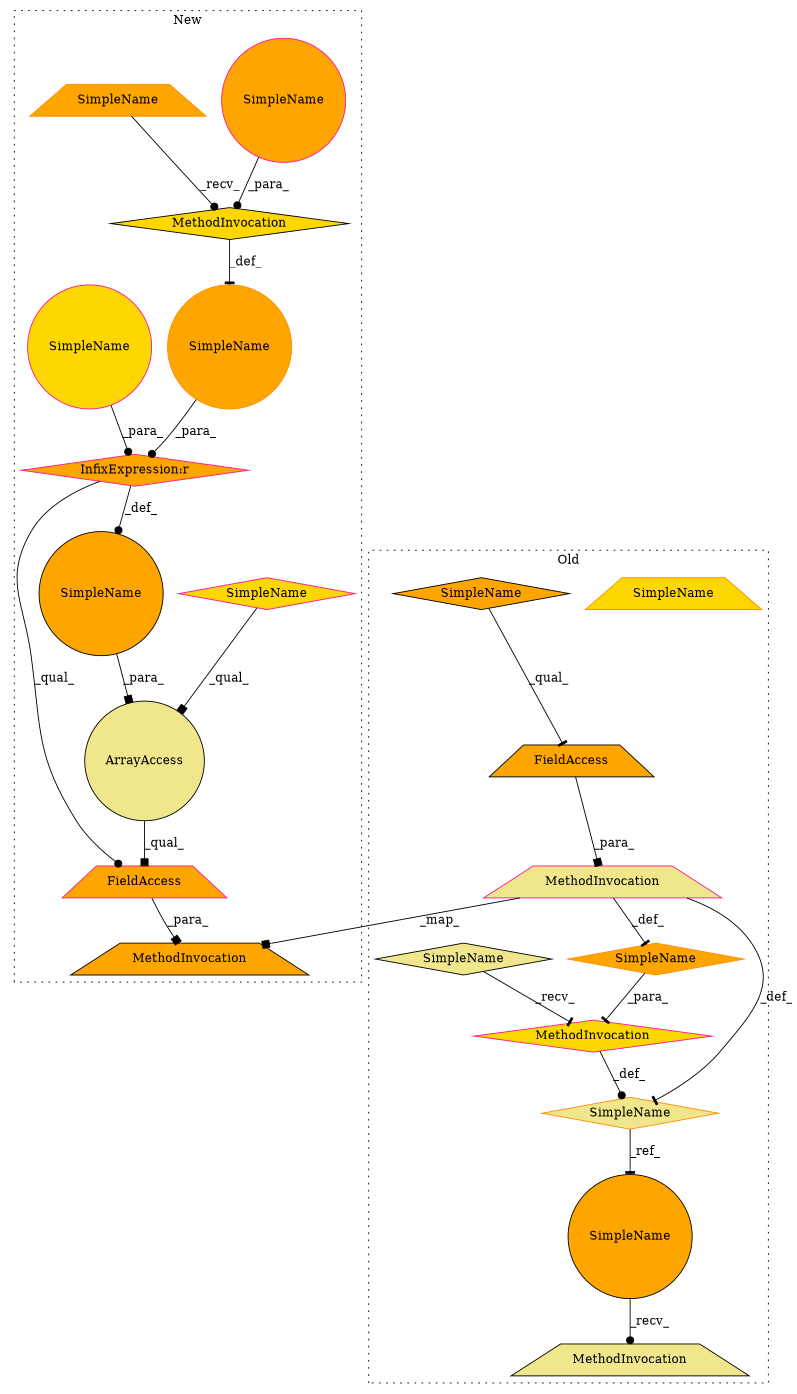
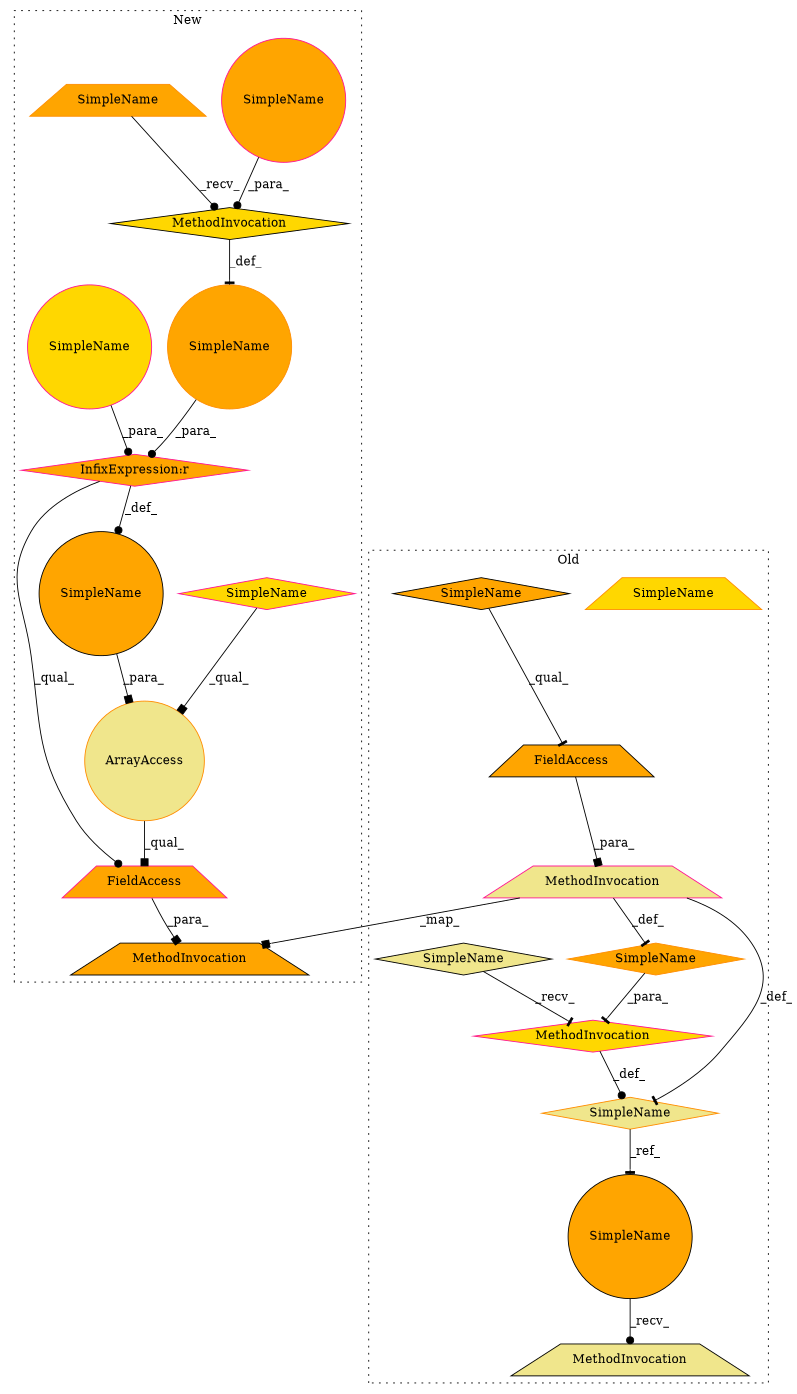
  digraph {
    node [a=42 l=12 shape=diamond style=filled fillcolor=orange color=black]
    edge [arrowhead=dot]
    n1 [a=22 l=18 label=FieldAccess s=791 shape=trapezium]
    n2 [a=32 l="8,1" label=MethodInvocation s="758,810" fillcolor=gold color=deeppink]
    n3 [a=32 l="12,1" label=MethodInvocation s="779,809" shape=trapezium fillcolor=khaki color=deeppink]
    n4 [a=32 l=8 label=MethodInvocation s=839 shape=trapezium fillcolor=khaki]
    n5 [label=SimpleName s=791 shape=trapezium fillcolor=gold color=darkorange]
    n6 [label=SimpleName color=darkorange l=""]
    n7 [label=SimpleName s=732 fillcolor=khaki color=darkorange]
    n8 [label=SimpleName s=791]
    n9 [label=SimpleName s=745 fillcolor=khaki]
    n10 [label=SimpleName s=826 shape=circle]
-   n11 [a=2 l="13,1" label=ArrayAccess s="759,813" shape=circle fillcolor=khaki]
+   n11 [a=2 l="13,1" label=ArrayAccess s="759,813" shape=circle fillcolor=khaki color=darkorange]
    n12 [a=22 l=61 label=FieldAccess s=759 shape=trapezium color=deeppink]
    n13 [a=32 l="4,1" label=MethodInvocation s="795,811" fillcolor=gold]
    n14 [a=32 l="7,1" label=MethodInvocation s="752,820" shape=trapezium]
    n15 [label=SimpleName shape=circle l=""]
    n16 [label=SimpleName s=799 shape=circle color=deeppink]
    n17 [l=5 label=SimpleName s=789 shape=trapezium color=darkorange]
    n18 [label=SimpleName s=759 fillcolor=gold color=deeppink]
    n19 [label=SimpleName shape=circle color=darkorange l=""]
    n20 [label=SimpleName s=773 shape=circle fillcolor=gold color=deeppink]
    n21 [a=27 l=4 label="InfixExpression:r" s=785 color=deeppink]
    subgraph cluster_1 {
      label=Old
      style=dotted
      n1
      n2
      n3
      n4
      n5
      n6
      n7
      n8
      n9
      n10
    }
    subgraph cluster_2 {
      label=New
      style=dotted
      n11
      n12
      n13
      n14
      n15
      n16
      n17
      n18
      n19
      n20
      n21
    }
    n1 -> n3 [label=_para_ arrowhead=box]
    n2 -> n7 [label=_def_]
    n3 -> n6 [label=_def_ arrowhead=tee]
    n3 -> n7 [label=_def_ arrowhead=tee]
    n3 -> n14 [label=_map_ arrowhead=box]
    n6 -> n2 [label=_para_ arrowhead=tee]
    n7 -> n10 [label=_ref_ arrowhead=tee]
    n8 -> n1 [label=_qual_ arrowhead=tee]
    n9 -> n2 [label=_recv_ arrowhead=tee]
    n10 -> n4 [label=_recv_]
    n11 -> n12 [label=_qual_ arrowhead=box]
    n12 -> n14 [label=_para_ arrowhead=box]
    n13 -> n19 [label=_def_ arrowhead=tee]
    n15 -> n11 [label=_para_ arrowhead=box]
    n16 -> n13 [label=_para_]
    n17 -> n13 [label=_recv_]
    n18 -> n11 [label=_qual_ arrowhead=box]
    n19 -> n21 [label=_para_]
    n20 -> n21 [label=_para_]
    n21 -> n12 [label=_qual_]
    n21 -> n15 [label=_def_]
  }
